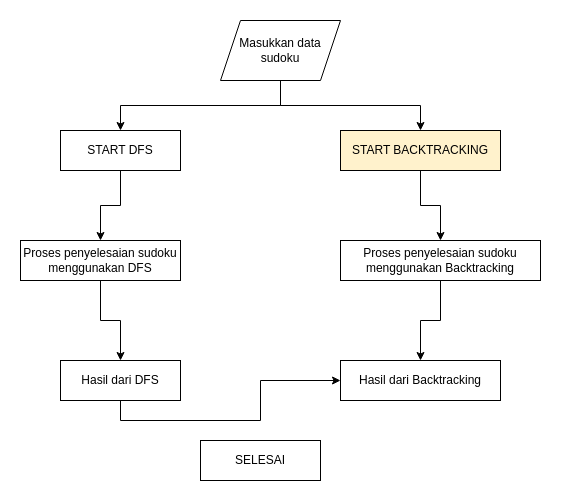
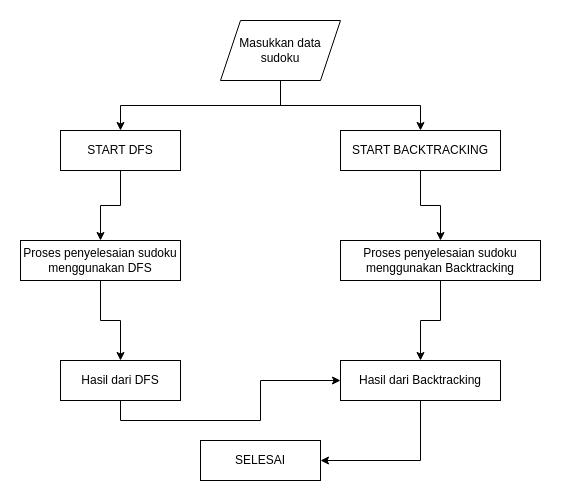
  <mxCell id="0" />
  <mxCell id="1" parent="0" />
  <mxCell id="2" style="edgeStyle=orthogonalEdgeStyle;rounded=0;orthogonalLoop=1;jettySize=auto;html=1;exitX=0.5;exitY=1;exitDx=0;exitDy=0;entryX=0.5;entryY=0;entryDx=0;entryDy=0;" edge="1" parent="1" source="4" target="6"><mxGeometry relative="1" as="geometry" /></mxCell>
  <mxCell id="3" style="edgeStyle=orthogonalEdgeStyle;rounded=0;orthogonalLoop=1;jettySize=auto;html=1;exitX=0.5;exitY=1;exitDx=0;exitDy=0;entryX=0.5;entryY=0;entryDx=0;entryDy=0;" edge="1" parent="1" source="4" target="8"><mxGeometry relative="1" as="geometry" /></mxCell>
  <mxCell id="4" value="Masukkan data sudoku" style="shape=parallelogram;perimeter=parallelogramPerimeter;whiteSpace=wrap;html=1;fixedSize=1;" vertex="1" parent="1"><mxGeometry x="220" y="20" width="120" height="60" as="geometry" /></mxCell>
  <mxCell id="5" style="edgeStyle=orthogonalEdgeStyle;rounded=0;orthogonalLoop=1;jettySize=auto;html=1;exitX=0.5;exitY=1;exitDx=0;exitDy=0;entryX=0.5;entryY=0;entryDx=0;entryDy=0;" edge="1" parent="1" source="6" target="10"><mxGeometry relative="1" as="geometry" /></mxCell>
  <mxCell id="6" value="START DFS" style="rounded=0;whiteSpace=wrap;html=1;" vertex="1" parent="1"><mxGeometry x="60" y="130" width="120" height="40" as="geometry" /></mxCell>
  <mxCell id="7" style="edgeStyle=orthogonalEdgeStyle;rounded=0;orthogonalLoop=1;jettySize=auto;html=1;exitX=0.5;exitY=1;exitDx=0;exitDy=0;" edge="1" parent="1" source="8" target="12"><mxGeometry relative="1" as="geometry" /></mxCell>
- <mxCell id="8" value="START BACKTRACKING" style="rounded=0;whiteSpace=wrap;html=1;fillColor=#fff2cc;" vertex="1" parent="1"><mxGeometry x="340" y="130" width="160" height="40" as="geometry" /></mxCell>
+ <mxCell id="8" value="START BACKTRACKING" style="rounded=0;whiteSpace=wrap;html=1;" vertex="1" parent="1"><mxGeometry x="340" y="130" width="160" height="40" as="geometry" /></mxCell>
  <mxCell id="9" style="edgeStyle=orthogonalEdgeStyle;rounded=0;orthogonalLoop=1;jettySize=auto;html=1;exitX=0.5;exitY=1;exitDx=0;exitDy=0;entryX=0.5;entryY=0;entryDx=0;entryDy=0;" edge="1" parent="1" source="10" target="14"><mxGeometry relative="1" as="geometry" /></mxCell>
  <mxCell id="10" value="Proses penyelesaian sudoku menggunakan DFS" style="rounded=0;whiteSpace=wrap;html=1;" vertex="1" parent="1"><mxGeometry x="20" y="240" width="160" height="40" as="geometry" /></mxCell>
  <mxCell id="11" style="edgeStyle=orthogonalEdgeStyle;rounded=0;orthogonalLoop=1;jettySize=auto;html=1;exitX=0.5;exitY=1;exitDx=0;exitDy=0;entryX=0.5;entryY=0;entryDx=0;entryDy=0;" edge="1" parent="1" source="12" target="16"><mxGeometry relative="1" as="geometry" /></mxCell>
  <mxCell id="12" value="Proses penyelesaian sudoku menggunakan Backtracking" style="rounded=0;whiteSpace=wrap;html=1;" vertex="1" parent="1"><mxGeometry x="340" y="240" width="200" height="40" as="geometry" /></mxCell>
  <mxCell id="13" style="edgeStyle=orthogonalEdgeStyle;rounded=0;orthogonalLoop=1;jettySize=auto;html=1;exitX=0.5;exitY=1;exitDx=0;exitDy=0;" edge="1" parent="1" source="14" target="16"><mxGeometry relative="1" as="geometry" /></mxCell>
  <mxCell id="14" value="Hasil dari DFS" style="rounded=0;whiteSpace=wrap;html=1;" vertex="1" parent="1"><mxGeometry x="60" y="360" width="120" height="40" as="geometry" /></mxCell>
+ <mxCell id="15" style="edgeStyle=orthogonalEdgeStyle;rounded=0;orthogonalLoop=1;jettySize=auto;html=1;exitX=0.5;exitY=1;exitDx=0;exitDy=0;entryX=1;entryY=0.5;entryDx=0;entryDy=0;" edge="1" parent="1" source="16" target="17"><mxGeometry relative="1" as="geometry" /></mxCell>
  <mxCell id="16" value="Hasil dari Backtracking" style="rounded=0;whiteSpace=wrap;html=1;" vertex="1" parent="1"><mxGeometry x="340" y="360" width="160" height="40" as="geometry" /></mxCell>
  <mxCell id="17" value="SELESAI" style="rounded=0;whiteSpace=wrap;html=1;" vertex="1" parent="1"><mxGeometry x="200" y="440" width="120" height="40" as="geometry" /></mxCell>
